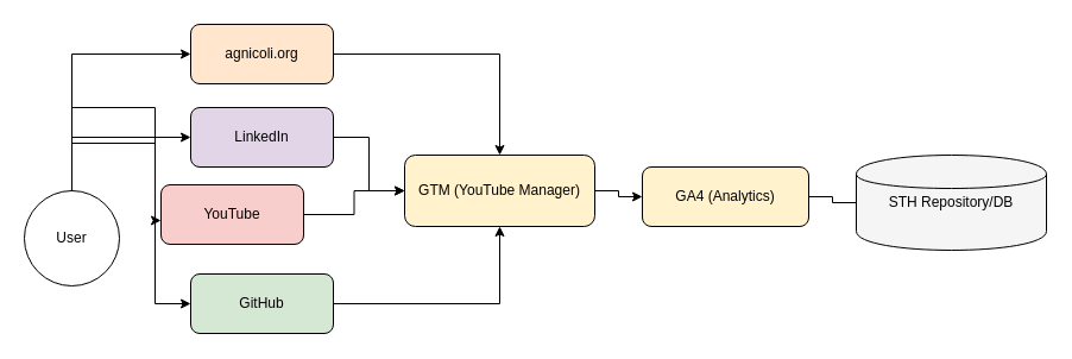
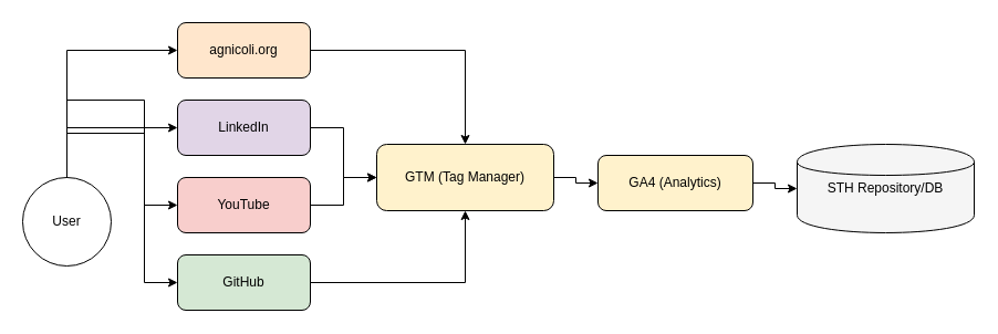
  <mxCell id="0" />
  <mxCell id="1" parent="0" />
  <mxCell id="2" value="User" style="ellipse;whiteSpace=wrap;html=1;" parent="1" vertex="1"><mxGeometry x="20" y="160" width="80" height="80" as="geometry" /></mxCell>
  <mxCell id="3" value="agnicoli.org" style="rounded=1;whiteSpace=wrap;html=1;fillColor=#ffe6cc;" parent="1" vertex="1"><mxGeometry x="160" y="20" width="120" height="50" as="geometry" /></mxCell>
  <mxCell id="4" value="LinkedIn" style="rounded=1;whiteSpace=wrap;html=1;fillColor=#e1d5e7;" parent="1" vertex="1"><mxGeometry x="160" y="90" width="120" height="50" as="geometry" /></mxCell>
- <mxCell id="5" value="YouTube" style="rounded=1;whiteSpace=wrap;html=1;fillColor=#f8cecc;" parent="1" vertex="1"><mxGeometry x="135" y="155" width="120" height="50" as="geometry" /></mxCell>
+ <mxCell id="5" value="YouTube" style="rounded=1;whiteSpace=wrap;html=1;fillColor=#f8cecc;" parent="1" vertex="1"><mxGeometry x="160" y="160" width="120" height="50" as="geometry" /></mxCell>
  <mxCell id="6" value="GitHub" style="rounded=1;whiteSpace=wrap;html=1;fillColor=#d5e8d4;" parent="1" vertex="1"><mxGeometry x="160" y="230" width="120" height="50" as="geometry" /></mxCell>
- <mxCell id="7" value="GTM (YouTube Manager)" style="rounded=1;whiteSpace=wrap;html=1;fillColor=#fff2cc;" parent="1" vertex="1"><mxGeometry x="340" y="130" width="160" height="60" as="geometry" /></mxCell>
+ <mxCell id="7" value="GTM (Tag Manager)" style="rounded=1;whiteSpace=wrap;html=1;fillColor=#fff2cc;" parent="1" vertex="1"><mxGeometry x="340" y="130" width="160" height="60" as="geometry" /></mxCell>
  <mxCell id="8" value="GA4 (Analytics)" style="rounded=1;whiteSpace=wrap;html=1;fillColor=#fff2cc;" parent="1" vertex="1"><mxGeometry x="540" y="140" width="140" height="50" as="geometry" /></mxCell>
  <mxCell id="9" value="STH Repository/DB" style="shape=cylinder;whiteSpace=wrap;html=1;fillColor=#f5f5f5;" parent="1" vertex="1"><mxGeometry x="720" y="130" width="160" height="80" as="geometry" /></mxCell>
  <mxCell id="10" style="edgeStyle=orthogonalEdgeStyle;rounded=0;orthogonalLoop=1;jettySize=auto;html=1;" parent="1" source="2" target="3" edge="1"><mxGeometry relative="1" as="geometry"><Array as="points"><mxPoint x="60" y="45" /></Array></mxGeometry></mxCell>
  <mxCell id="11" style="edgeStyle=orthogonalEdgeStyle;rounded=0;orthogonalLoop=1;jettySize=auto;html=1;entryX=0;entryY=0.5;entryDx=0;entryDy=0;" parent="1" target="4" edge="1"><mxGeometry relative="1" as="geometry"><mxPoint x="60" y="160" as="sourcePoint" /><mxPoint x="190" y="90" as="targetPoint" /><Array as="points"><mxPoint x="60" y="115" /></Array></mxGeometry></mxCell>
  <mxCell id="12" style="edgeStyle=orthogonalEdgeStyle;rounded=0;orthogonalLoop=1;jettySize=auto;html=1;" parent="1" source="2" target="5" edge="1"><mxGeometry relative="1" as="geometry"><Array as="points"><mxPoint x="60" y="90" /><mxPoint x="130" y="90" /><mxPoint x="130" y="185" /></Array></mxGeometry></mxCell>
  <mxCell id="13" style="edgeStyle=orthogonalEdgeStyle;rounded=0;orthogonalLoop=1;jettySize=auto;html=1;" parent="1" source="2" target="6" edge="1"><mxGeometry relative="1" as="geometry"><Array as="points"><mxPoint x="60" y="120" /><mxPoint x="130" y="120" /><mxPoint x="130" y="255" /></Array></mxGeometry></mxCell>
  <mxCell id="14" style="edgeStyle=orthogonalEdgeStyle;rounded=0;orthogonalLoop=1;jettySize=auto;html=1;" parent="1" source="3" target="7" edge="1"><mxGeometry relative="1" as="geometry" /></mxCell>
  <mxCell id="15" style="edgeStyle=orthogonalEdgeStyle;rounded=0;orthogonalLoop=1;jettySize=auto;html=1;" parent="1" source="4" target="7" edge="1"><mxGeometry relative="1" as="geometry" /></mxCell>
  <mxCell id="16" style="edgeStyle=orthogonalEdgeStyle;rounded=0;orthogonalLoop=1;jettySize=auto;html=1;" parent="1" source="5" target="7" edge="1"><mxGeometry relative="1" as="geometry" /></mxCell>
  <mxCell id="17" style="edgeStyle=orthogonalEdgeStyle;rounded=0;orthogonalLoop=1;jettySize=auto;html=1;" parent="1" source="6" target="7" edge="1"><mxGeometry relative="1" as="geometry" /></mxCell>
  <mxCell id="18" style="edgeStyle=orthogonalEdgeStyle;rounded=0;orthogonalLoop=1;jettySize=auto;html=1;" parent="1" source="7" target="8" edge="1"><mxGeometry relative="1" as="geometry" /></mxCell>
- <mxCell id="19" style="edgeStyle=orthogonalEdgeStyle;rounded=0;orthogonalLoop=1;jettySize=auto;html=1;endArrow=none;" parent="1" source="8" target="9" edge="1"><mxGeometry relative="1" as="geometry" /></mxCell>
+ <mxCell id="19" style="edgeStyle=orthogonalEdgeStyle;rounded=0;orthogonalLoop=1;jettySize=auto;html=1;" parent="1" source="8" target="9" edge="1"><mxGeometry relative="1" as="geometry" /></mxCell>
